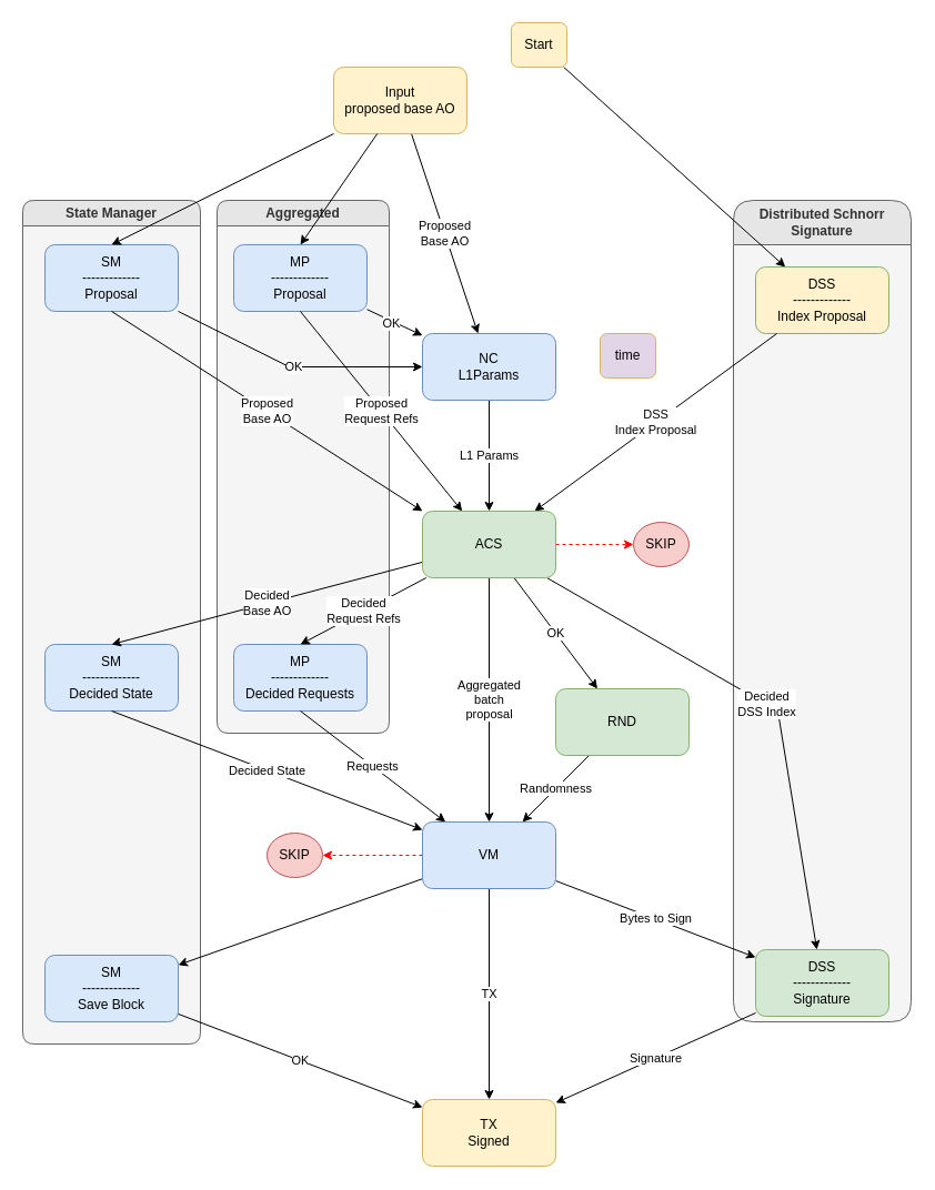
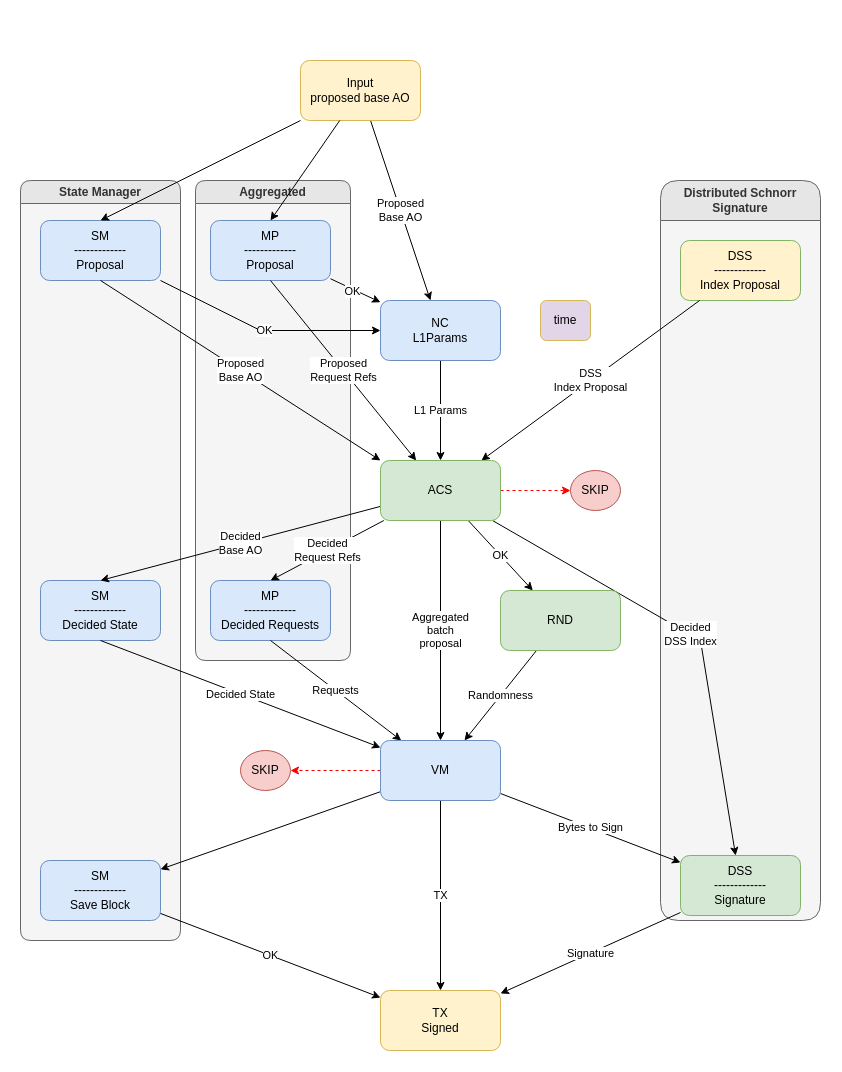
  <mxCell id="0" />
  <mxCell id="1" parent="0" />
  <mxCell id="2" value="Distributed Schnorr Signature" style="swimlane;whiteSpace=wrap;html=1;fillColor=#E6E6E6;fontColor=#333333;strokeColor=#666666;rounded=1;swimlaneLine=1;shadow=0;glass=0;startSize=40;swimlaneFillColor=#F5F5F5;" vertex="1" parent="1"><mxGeometry x="660" y="180" width="160" height="740" as="geometry" /></mxCell>
  <mxCell id="3" value="DSS&lt;div&gt;-------------&lt;br&gt;&lt;div&gt;Index Proposal&lt;/div&gt;&lt;/div&gt;" style="rounded=1;whiteSpace=wrap;html=1;fillColor=#fff2cc;strokeColor=#82b366;" vertex="1" parent="2"><mxGeometry x="20" y="60" width="120" height="60" as="geometry" /></mxCell>
  <mxCell id="4" value="DSS&lt;div&gt;-------------&lt;br&gt;&lt;div&gt;Signature&lt;/div&gt;&lt;/div&gt;" style="rounded=1;whiteSpace=wrap;html=1;fillColor=#d5e8d4;strokeColor=#82b366;" vertex="1" parent="2"><mxGeometry x="20" y="675" width="120" height="60" as="geometry" /></mxCell>
  <mxCell id="5" value="State Manager" style="swimlane;whiteSpace=wrap;html=1;fillColor=#E6E6E6;fontColor=#333333;strokeColor=#666666;swimlaneLine=1;rounded=1;shadow=0;glass=0;swimlaneFillColor=#F5F5F5;" vertex="1" parent="1"><mxGeometry x="20" y="180" width="160" height="760" as="geometry"><mxRectangle x="70" y="290" width="140" height="30" as="alternateBounds" /></mxGeometry></mxCell>
  <mxCell id="6" value="SM&lt;div&gt;-------------&lt;br&gt;Proposal&lt;/div&gt;" style="rounded=1;whiteSpace=wrap;html=1;fillColor=#dae8fc;strokeColor=#6c8ebf;" vertex="1" parent="5"><mxGeometry x="20" y="40" width="120" height="60" as="geometry" /></mxCell>
  <mxCell id="7" value="SM&lt;div&gt;-------------&lt;br&gt;&lt;div&gt;Decided State&lt;/div&gt;&lt;/div&gt;" style="rounded=1;whiteSpace=wrap;html=1;fillColor=#dae8fc;strokeColor=#6c8ebf;" vertex="1" parent="5"><mxGeometry x="20" y="400" width="120" height="60" as="geometry" /></mxCell>
  <mxCell id="8" value="SM&lt;div&gt;-------------&lt;br&gt;&lt;div&gt;Save Block&lt;/div&gt;&lt;/div&gt;" style="rounded=1;whiteSpace=wrap;html=1;fillColor=#dae8fc;strokeColor=#6c8ebf;" vertex="1" parent="5"><mxGeometry x="20" y="680" width="120" height="60" as="geometry" /></mxCell>
  <mxCell id="9" value="Aggregated" style="swimlane;whiteSpace=wrap;html=1;fillColor=#E6E6E6;fontColor=#333333;strokeColor=#666666;shadow=0;glass=0;swimlaneLine=1;rounded=1;swimlaneFillColor=#F5F5F5;" vertex="1" parent="1"><mxGeometry x="195" y="180" width="155" height="480" as="geometry" /></mxCell>
  <mxCell id="10" value="MP&lt;br&gt;-------------&lt;br&gt;&lt;div&gt;Decided Requests&lt;/div&gt;" style="rounded=1;whiteSpace=wrap;html=1;fillColor=#dae8fc;strokeColor=#6c8ebf;" vertex="1" parent="9"><mxGeometry x="15" y="400" width="120" height="60" as="geometry" /></mxCell>
  <mxCell id="11" value="MP&lt;div&gt;-------------&lt;br&gt;&lt;div&gt;Proposal&lt;/div&gt;&lt;/div&gt;" style="rounded=1;whiteSpace=wrap;html=1;fillColor=#dae8fc;strokeColor=#6c8ebf;" vertex="1" parent="9"><mxGeometry x="15" y="40" width="120" height="60" as="geometry" /></mxCell>
  <mxCell id="12" style="rounded=0;orthogonalLoop=1;jettySize=auto;html=1;entryX=0.5;entryY=0;entryDx=0;entryDy=0;" edge="1" parent="1" source="14" target="6"><mxGeometry relative="1" as="geometry"><Array as="points" /></mxGeometry></mxCell>
  <mxCell id="13" value="Proposed&lt;br&gt;Base AO" style="rounded=0;orthogonalLoop=1;jettySize=auto;html=1;" edge="1" parent="1" source="14" target="44"><mxGeometry relative="1" as="geometry" /></mxCell>
  <mxCell id="14" value="Input&lt;div&gt;proposed base AO&lt;/div&gt;" style="rounded=1;whiteSpace=wrap;html=1;fillColor=#fff2cc;strokeColor=#d6b656;" vertex="1" parent="1"><mxGeometry x="300" y="60" width="120" height="60" as="geometry" /></mxCell>
  <mxCell id="15" value="Proposed&lt;br&gt;Base AO" style="rounded=0;orthogonalLoop=1;jettySize=auto;html=1;entryX=0;entryY=0;entryDx=0;entryDy=0;exitX=0.5;exitY=1;exitDx=0;exitDy=0;" edge="1" parent="1" source="6" target="25"><mxGeometry relative="1" as="geometry" /></mxCell>
  <mxCell id="16" value="Proposed&lt;div&gt;Request Refs&lt;/div&gt;" style="rounded=0;orthogonalLoop=1;jettySize=auto;html=1;exitX=0.5;exitY=1;exitDx=0;exitDy=0;" edge="1" parent="1" source="11" target="25"><mxGeometry relative="1" as="geometry" /></mxCell>
  <mxCell id="17" value="time" style="rounded=1;whiteSpace=wrap;html=1;fillColor=#e1d5e7;strokeColor=#d6b656;" vertex="1" parent="1"><mxGeometry x="540" y="300" width="50" height="40" as="geometry" /></mxCell>
  <mxCell id="18" value="DSS&lt;div&gt;Index Proposal&lt;/div&gt;" style="rounded=0;orthogonalLoop=1;jettySize=auto;html=1;" edge="1" parent="1" source="3" target="25"><mxGeometry relative="1" as="geometry" /></mxCell>
  <mxCell id="19" style="rounded=0;orthogonalLoop=1;jettySize=auto;html=1;strokeColor=light-dark(#ff0000, #ededed);dashed=1;" edge="1" parent="1" source="25" target="29"><mxGeometry relative="1" as="geometry" /></mxCell>
  <mxCell id="20" value="Aggregated&lt;div&gt;batch&lt;/div&gt;&lt;div&gt;proposal&lt;/div&gt;" style="rounded=0;orthogonalLoop=1;jettySize=auto;html=1;horizontal=1;" edge="1" parent="1" source="25" target="38"><mxGeometry relative="1" as="geometry" /></mxCell>
  <mxCell id="21" value="Decided&lt;div&gt;Base AO&lt;/div&gt;" style="rounded=0;orthogonalLoop=1;jettySize=auto;html=1;entryX=0.5;entryY=0;entryDx=0;entryDy=0;" edge="1" parent="1" source="25" target="7"><mxGeometry relative="1" as="geometry" /></mxCell>
  <mxCell id="22" value="Decided&lt;div&gt;Request Refs&lt;/div&gt;" style="rounded=0;orthogonalLoop=1;jettySize=auto;html=1;entryX=0.5;entryY=0;entryDx=0;entryDy=0;" edge="1" parent="1" source="25" target="10"><mxGeometry relative="1" as="geometry" /></mxCell>
  <mxCell id="23" value="OK" style="rounded=0;orthogonalLoop=1;jettySize=auto;html=1;" edge="1" parent="1" source="25" target="33"><mxGeometry relative="1" as="geometry" /></mxCell>
  <mxCell id="24" value="Decided&lt;div&gt;DSS Index&lt;/div&gt;" style="rounded=0;orthogonalLoop=1;jettySize=auto;html=1;" edge="1" parent="1" source="25" target="4"><mxGeometry relative="1" as="geometry"><Array as="points"><mxPoint x="700" y="640" /></Array></mxGeometry></mxCell>
  <mxCell id="25" value="ACS" style="rounded=1;whiteSpace=wrap;html=1;fillColor=#d5e8d4;strokeColor=#82b366;" vertex="1" parent="1"><mxGeometry x="380" y="460" width="120" height="60" as="geometry" /></mxCell>
  <mxCell id="26" value="" style="endArrow=classic;html=1;rounded=0;entryX=0.5;entryY=0;entryDx=0;entryDy=0;" edge="1" parent="1" source="14" target="11"><mxGeometry width="50" height="50" relative="1" as="geometry"><mxPoint x="430" y="280" as="sourcePoint" /><mxPoint x="480" y="230" as="targetPoint" /></mxGeometry></mxCell>
- <mxCell id="27" style="rounded=0;orthogonalLoop=1;jettySize=auto;html=1;" edge="1" parent="1" source="28" target="3"><mxGeometry relative="1" as="geometry"><Array as="points" /></mxGeometry></mxCell>
- <mxCell id="28" value="Start" style="rounded=1;whiteSpace=wrap;html=1;glass=0;fillColor=#fff2cc;strokeColor=#d6b656;" vertex="1" parent="1"><mxGeometry x="460" y="20" width="50" height="40" as="geometry" /></mxCell>
  <mxCell id="29" value="SKIP" style="ellipse;whiteSpace=wrap;html=1;strokeColor=#b85450;fillColor=#f8cecc;" vertex="1" parent="1"><mxGeometry x="570" y="470" width="50" height="40" as="geometry" /></mxCell>
  <mxCell id="30" value="Decided State" style="rounded=0;orthogonalLoop=1;jettySize=auto;html=1;exitX=0.5;exitY=1;exitDx=0;exitDy=0;" edge="1" parent="1" source="7" target="38"><mxGeometry relative="1" as="geometry" /></mxCell>
  <mxCell id="31" value="Requests" style="rounded=0;orthogonalLoop=1;jettySize=auto;html=1;exitX=0.5;exitY=1;exitDx=0;exitDy=0;" edge="1" parent="1" source="10" target="38"><mxGeometry relative="1" as="geometry" /></mxCell>
  <mxCell id="32" value="Randomness" style="rounded=0;orthogonalLoop=1;jettySize=auto;html=1;" edge="1" parent="1" source="33" target="38"><mxGeometry relative="1" as="geometry" /></mxCell>
- <mxCell id="33" value="RND" style="rounded=1;whiteSpace=wrap;html=1;fillColor=#d5e8d4;strokeColor=#82b366;" vertex="1" parent="1"><mxGeometry x="500" y="620" width="120" height="60" as="geometry" /></mxCell>
+ <mxCell id="33" value="RND" style="rounded=1;whiteSpace=wrap;html=1;fillColor=#d5e8d4;strokeColor=#82b366;" vertex="1" parent="1"><mxGeometry x="500" y="590" width="120" height="60" as="geometry" /></mxCell>
  <mxCell id="34" value="Bytes to Sign" style="rounded=0;orthogonalLoop=1;jettySize=auto;html=1;" edge="1" parent="1" source="38" target="4"><mxGeometry relative="1" as="geometry" /></mxCell>
  <mxCell id="35" value="TX" style="rounded=0;orthogonalLoop=1;jettySize=auto;html=1;" edge="1" parent="1" source="38" target="41"><mxGeometry relative="1" as="geometry" /></mxCell>
  <mxCell id="36" style="rounded=0;orthogonalLoop=1;jettySize=auto;html=1;" edge="1" parent="1" source="38" target="8"><mxGeometry relative="1" as="geometry" /></mxCell>
  <mxCell id="37" style="rounded=0;orthogonalLoop=1;jettySize=auto;html=1;strokeColor=light-dark(#ff0000, #ededed);dashed=1;" edge="1" parent="1" source="38" target="42"><mxGeometry relative="1" as="geometry" /></mxCell>
  <mxCell id="38" value="VM" style="rounded=1;whiteSpace=wrap;html=1;fillColor=#dae8fc;strokeColor=#6c8ebf;" vertex="1" parent="1"><mxGeometry x="380" y="740" width="120" height="60" as="geometry" /></mxCell>
  <mxCell id="39" value="Signature" style="rounded=0;orthogonalLoop=1;jettySize=auto;html=1;" edge="1" parent="1" source="4" target="41"><mxGeometry relative="1" as="geometry" /></mxCell>
  <mxCell id="40" value="OK" style="rounded=0;orthogonalLoop=1;jettySize=auto;html=1;" edge="1" parent="1" source="8" target="41"><mxGeometry relative="1" as="geometry" /></mxCell>
  <mxCell id="41" value="TX&lt;div&gt;Signed&lt;/div&gt;" style="rounded=1;whiteSpace=wrap;html=1;fillColor=#fff2cc;strokeColor=#d6b656;" vertex="1" parent="1"><mxGeometry x="380" y="990" width="120" height="60" as="geometry" /></mxCell>
  <mxCell id="42" value="SKIP" style="ellipse;whiteSpace=wrap;html=1;strokeColor=#b85450;fillColor=#f8cecc;" vertex="1" parent="1"><mxGeometry x="240" y="750" width="50" height="40" as="geometry" /></mxCell>
  <mxCell id="43" value="L1 Params" style="rounded=0;orthogonalLoop=1;jettySize=auto;html=1;" edge="1" parent="1" source="44" target="25"><mxGeometry relative="1" as="geometry" /></mxCell>
  <mxCell id="44" value="NC&lt;div&gt;L1Params&lt;/div&gt;" style="rounded=1;whiteSpace=wrap;html=1;fillColor=#dae8fc;strokeColor=#6c8ebf;" vertex="1" parent="1"><mxGeometry x="380" y="300" width="120" height="60" as="geometry" /></mxCell>
  <mxCell id="45" style="rounded=0;orthogonalLoop=1;jettySize=auto;html=1;" edge="1" parent="1" source="11" target="44"><mxGeometry relative="1" as="geometry" /></mxCell>
  <mxCell id="46" value="OK" style="edgeLabel;html=1;align=center;verticalAlign=middle;resizable=0;points=[];" vertex="1" connectable="0" parent="45"><mxGeometry x="-0.103" y="-2" relative="1" as="geometry"><mxPoint as="offset" /></mxGeometry></mxCell>
  <mxCell id="47" value="OK" style="rounded=0;orthogonalLoop=1;jettySize=auto;html=1;" edge="1" parent="1" source="6" target="44"><mxGeometry relative="1" as="geometry"><Array as="points"><mxPoint x="260" y="330" /></Array></mxGeometry></mxCell>
